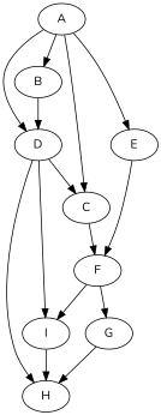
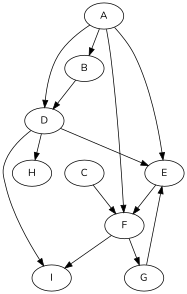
  digraph {
    fontname=Nunito
    rankdir=TB
    node [fontname=Nunito]
    edge [fontname=Nunito]
    A
    B
    C
    E
    D
    F
    H
    I
    G
    A -> B
-   A -> C
+   A -> F
    A -> E
    A -> D
    B -> D
    C -> F
    E -> F
-   D -> C
+   D -> E
    D -> H
    D -> I
    F -> I
    F -> G
-   I -> H
-   G -> H
+   G -> E
  }
